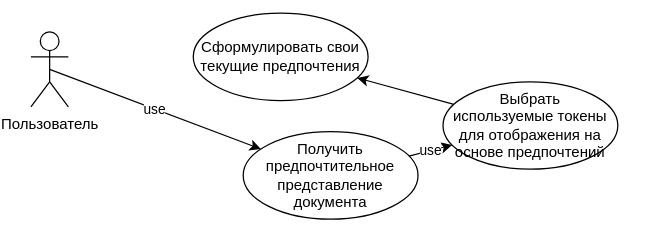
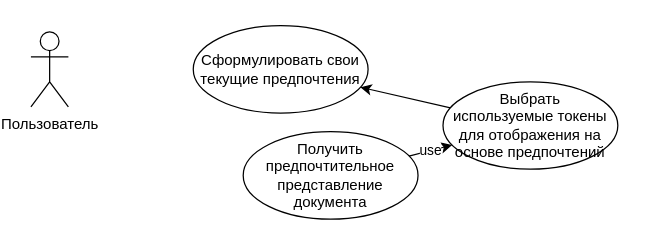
  <mxCell id="0" />
  <mxCell id="1" parent="0" />
  <mxCell id="2" style="edgeStyle=none;html=1;" edge="1" parent="1" source="8" target="3"><mxGeometry relative="1" as="geometry"><mxPoint x="380" y="35" as="sourcePoint" /></mxGeometry></mxCell>
- <mxCell id="3" value="Сформулировать свои текущие предпочтения" style="ellipse;whiteSpace=wrap;html=1;" vertex="1" parent="1"><mxGeometry x="150" y="10" width="140" height="70" as="geometry" /></mxCell>
- <mxCell id="4" value="use" style="edgeStyle=none;html=1;exitX=0.5;exitY=0.5;exitDx=0;exitDy=0;exitPerimeter=0;" edge="1" parent="1" source="5" target="7"><mxGeometry relative="1" as="geometry" /></mxCell>
+ <mxCell id="3" value="Сформулировать свои текущие предпочтения" style="ellipse;whiteSpace=wrap;html=1;" vertex="1" parent="1"><mxGeometry x="150" y="20" width="140" height="70" as="geometry" /></mxCell>
  <mxCell id="5" value="Пользователь" style="shape=umlActor;verticalLabelPosition=bottom;verticalAlign=top;html=1;" vertex="1" parent="1"><mxGeometry x="20" y="25" width="30" height="60" as="geometry" /></mxCell>
  <mxCell id="6" value="use" style="edgeStyle=none;html=1;" edge="1" parent="1" source="7" target="8"><mxGeometry relative="1" as="geometry" /></mxCell>
  <mxCell id="7" value="Получить предпочтительное представление документа" style="ellipse;whiteSpace=wrap;html=1;" vertex="1" parent="1"><mxGeometry x="190" y="105" width="140" height="70" as="geometry" /></mxCell>
  <mxCell id="8" value="Выбрать &lt;br&gt;используемые токены для отображения на основе предпочтений" style="ellipse;whiteSpace=wrap;html=1;" vertex="1" parent="1"><mxGeometry x="350" y="65" width="140" height="70" as="geometry" /></mxCell>
